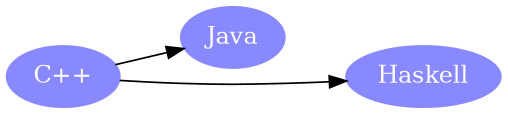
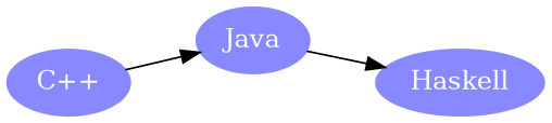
  digraph {
    rankdir=LR
    node [color="#8888ff" fontcolor=white style=filled]
    n1 [label="C++"]
    Java
    Haskell
    n1 -> Java
-   n1 -> Haskell
+   Java -> Haskell
  }
